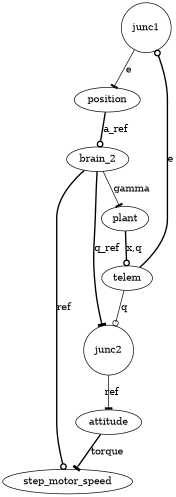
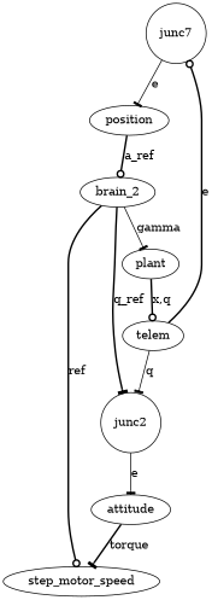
  digraph {
    edge [arrowhead=tee style=bold]
-   junc1 [shape=circle]
+   junc1 [shape=circle label=junc7]
    position
    brain_2
    junc2 [shape=circle]
    attitude
    step_motor_speed
    plant
    telem
    junc1 -> position [label=e style=solid]
    position -> brain_2 [arrowhead=odot label=a_ref]
    brain_2 -> junc2 [label=q_ref]
    brain_2 -> step_motor_speed [arrowhead=odot label=ref]
    brain_2 -> plant [label=gamma style=solid]
-   junc2 -> attitude [label=ref style=solid]
+   junc2 -> attitude [label=e style=solid]
    attitude -> step_motor_speed [label=torque]
    plant -> telem [arrowhead=odot label="x,q"]
    telem -> junc1 [arrowhead=odot label=e]
-   telem -> junc2 [arrowhead=odot label=q style=solid]
+   telem -> junc2 [label=q style=solid]
  }
